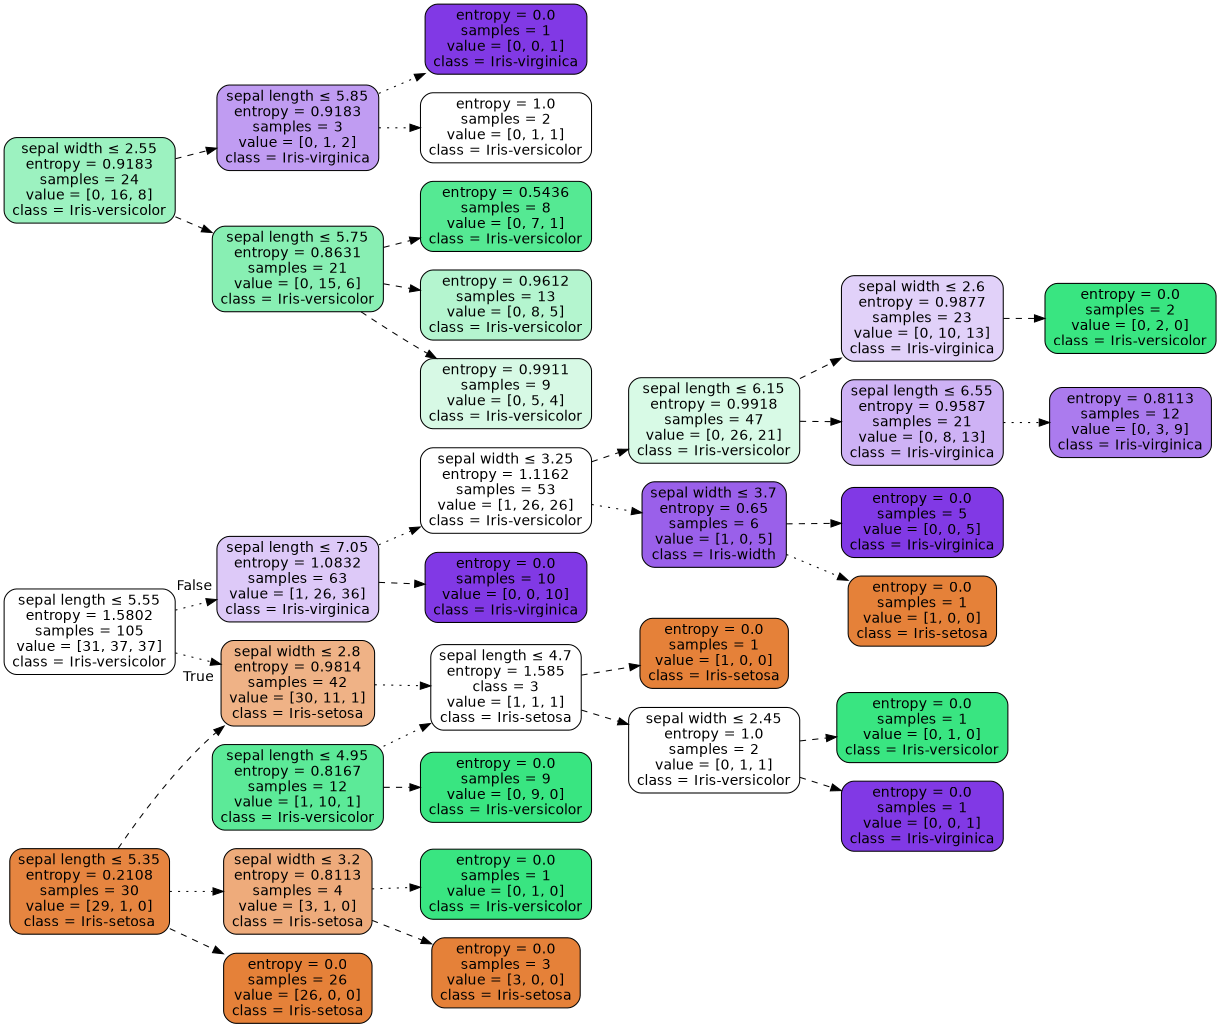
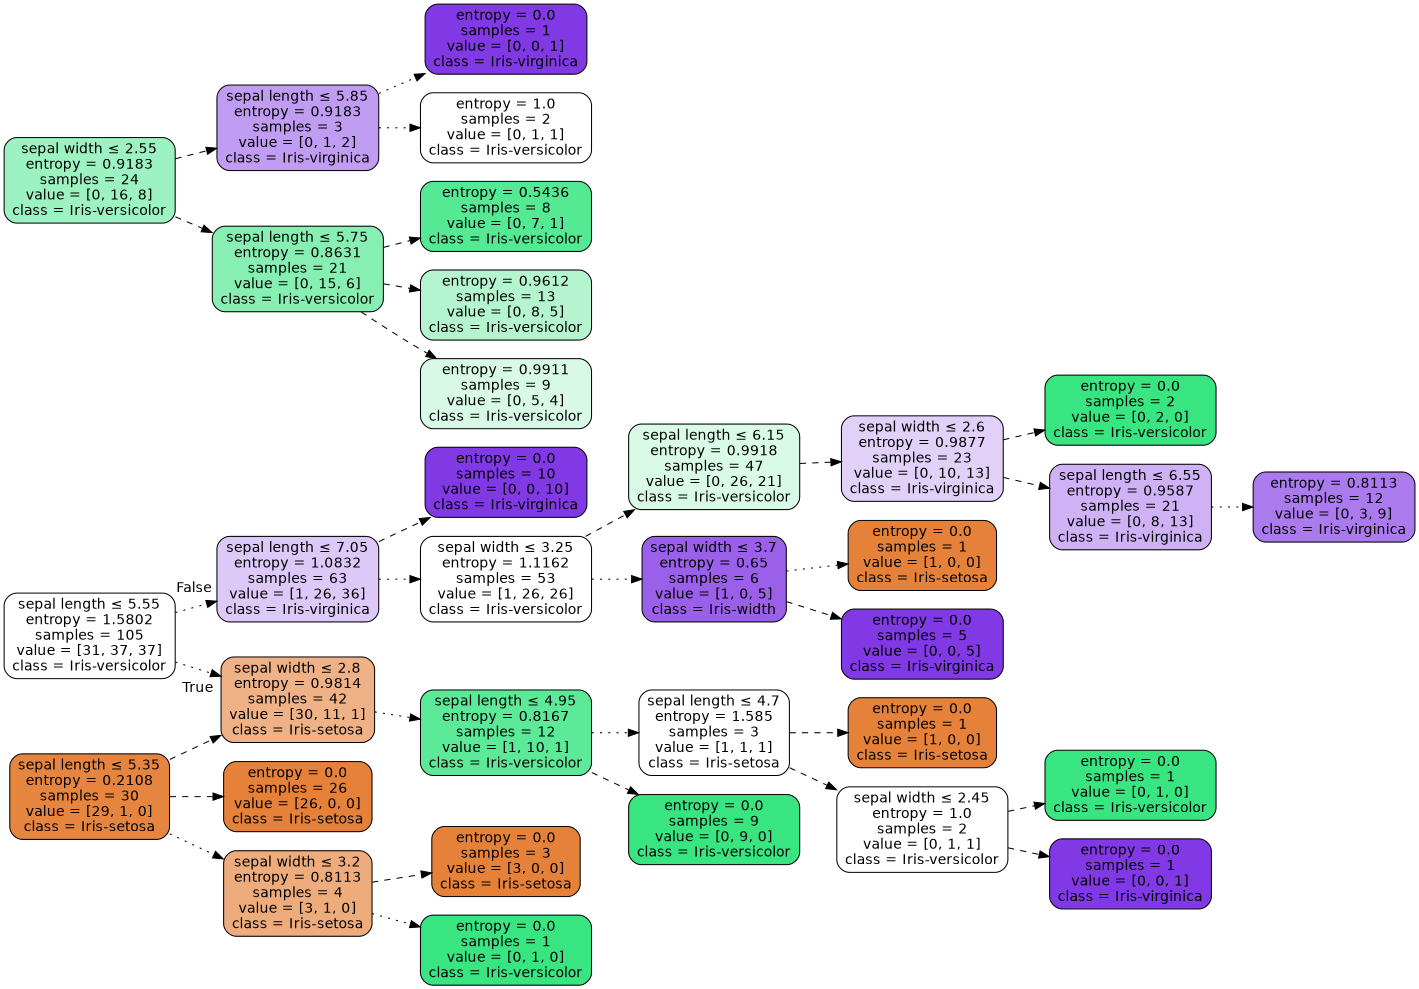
  digraph {
    rankdir=LR
    node [color=black fillcolor="#39e58100" fontname=helvetica shape=box style="filled, rounded"]
    edge [fontname=helvetica style=dashed]
    n1 [label=<sepal length &le; 5.55<br/>entropy = 1.5802<br/>samples = 105<br/>value = [31, 37, 37]<br/>class = Iris-versicolor>]
    n2 [fillcolor="#e581399c" label=<sepal width &le; 2.8<br/>entropy = 0.9814<br/>samples = 42<br/>value = [30, 11, 1]<br/>class = Iris-setosa>]
    n3 [fillcolor="#8139e545" label=<sepal length &le; 7.05<br/>entropy = 1.0832<br/>samples = 63<br/>value = [1, 26, 36]<br/>class = Iris-virginica>]
    n4 [fillcolor="#39e581d1" label=<sepal length &le; 4.95<br/>entropy = 0.8167<br/>samples = 12<br/>value = [1, 10, 1]<br/>class = Iris-versicolor>]
    n5 [label=<sepal width &le; 3.25<br/>entropy = 1.1162<br/>samples = 53<br/>value = [1, 26, 26]<br/>class = Iris-versicolor>]
    n6 [fillcolor="#8139e5ff" label=<entropy = 0.0<br/>samples = 10<br/>value = [0, 0, 10]<br/>class = Iris-virginica>]
-   n7 [fillcolor="#e5813900" label=<sepal length &le; 4.7<br/>entropy = 1.585<br/>class = 3<br/>value = [1, 1, 1]<br/>class = Iris-setosa>]
+   n7 [fillcolor="#e5813900" label=<sepal length &le; 4.7<br/>entropy = 1.585<br/>samples = 3<br/>value = [1, 1, 1]<br/>class = Iris-setosa>]
    n8 [fillcolor="#39e581ff" label=<entropy = 0.0<br/>samples = 9<br/>value = [0, 9, 0]<br/>class = Iris-versicolor>]
    n9 [fillcolor="#e58139f6" label=<sepal length &le; 5.35<br/>entropy = 0.2108<br/>samples = 30<br/>value = [29, 1, 0]<br/>class = Iris-setosa>]
    n10 [fillcolor="#e58139ff" label=<entropy = 0.0<br/>samples = 26<br/>value = [26, 0, 0]<br/>class = Iris-setosa>]
    n11 [fillcolor="#e58139aa" label=<sepal width &le; 3.2<br/>entropy = 0.8113<br/>samples = 4<br/>value = [3, 1, 0]<br/>class = Iris-setosa>]
    n12 [fillcolor="#e58139ff" label=<entropy = 0.0<br/>samples = 1<br/>value = [1, 0, 0]<br/>class = Iris-setosa>]
    n13 [label=<sepal width &le; 2.45<br/>entropy = 1.0<br/>samples = 2<br/>value = [0, 1, 1]<br/>class = Iris-versicolor>]
    n14 [fillcolor="#39e581ff" label=<entropy = 0.0<br/>samples = 1<br/>value = [0, 1, 0]<br/>class = Iris-versicolor>]
    n15 [fillcolor="#8139e5ff" label=<entropy = 0.0<br/>samples = 1<br/>value = [0, 0, 1]<br/>class = Iris-virginica>]
    n16 [fillcolor="#39e581ff" label=<entropy = 0.0<br/>samples = 1<br/>value = [0, 1, 0]<br/>class = Iris-versicolor>]
    n17 [fillcolor="#e58139ff" label=<entropy = 0.0<br/>samples = 3<br/>value = [3, 0, 0]<br/>class = Iris-setosa>]
    n18 [fillcolor="#39e58131" label=<sepal length &le; 6.15<br/>entropy = 0.9918<br/>samples = 47<br/>value = [0, 26, 21]<br/>class = Iris-versicolor>]
    n19 [fillcolor="#8139e5cc" label=<sepal width &le; 3.7<br/>entropy = 0.65<br/>samples = 6<br/>value = [1, 0, 5]<br/>class = Iris-width>]
    n20 [fillcolor="#8139e53b" label=<sepal width &le; 2.6<br/>entropy = 0.9877<br/>samples = 23<br/>value = [0, 10, 13]<br/>class = Iris-virginica>]
    n21 [fillcolor="#8139e5ff" label=<entropy = 0.0<br/>samples = 5<br/>value = [0, 0, 5]<br/>class = Iris-virginica>]
    n22 [fillcolor="#e58139ff" label=<entropy = 0.0<br/>samples = 1<br/>value = [1, 0, 0]<br/>class = Iris-setosa>]
    n23 [fillcolor="#39e5817f" label=<sepal width &le; 2.55<br/>entropy = 0.9183<br/>samples = 24<br/>value = [0, 16, 8]<br/>class = Iris-versicolor>]
    n24 [fillcolor="#8139e57f" label=<sepal length &le; 5.85<br/>entropy = 0.9183<br/>samples = 3<br/>value = [0, 1, 2]<br/>class = Iris-virginica>]
    n25 [fillcolor="#39e58199" label=<sepal length &le; 5.75<br/>entropy = 0.8631<br/>samples = 21<br/>value = [0, 15, 6]<br/>class = Iris-versicolor>]
    n26 [fillcolor="#39e581ff" label=<entropy = 0.0<br/>samples = 2<br/>value = [0, 2, 0]<br/>class = Iris-versicolor>]
    n27 [fillcolor="#8139e562" label=<sepal length &le; 6.55<br/>entropy = 0.9587<br/>samples = 21<br/>value = [0, 8, 13]<br/>class = Iris-virginica>]
    n28 [fillcolor="#8139e5ff" label=<entropy = 0.0<br/>samples = 1<br/>value = [0, 0, 1]<br/>class = Iris-virginica>]
    n29 [label=<entropy = 1.0<br/>samples = 2<br/>value = [0, 1, 1]<br/>class = Iris-versicolor>]
    n30 [fillcolor="#39e581db" label=<entropy = 0.5436<br/>samples = 8<br/>value = [0, 7, 1]<br/>class = Iris-versicolor>]
    n31 [fillcolor="#39e58160" label=<entropy = 0.9612<br/>samples = 13<br/>value = [0, 8, 5]<br/>class = Iris-versicolor>]
    n32 [fillcolor="#39e58133" label=<entropy = 0.9911<br/>samples = 9<br/>value = [0, 5, 4]<br/>class = Iris-versicolor>]
    n33 [fillcolor="#8139e5aa" label=<entropy = 0.8113<br/>samples = 12<br/>value = [0, 3, 9]<br/>class = Iris-virginica>]
    n1 -> n2 [headlabel=True labelangle=45 labeldistance=2.5 style=dotted]
    n1 -> n3 [headlabel=False labelangle=-45 labeldistance=2.5 style=dotted]
-   n2 -> n7 [style=dotted]
+   n2 -> n4 [style=dotted]
    n3 -> n5 [style=dotted]
    n3 -> n6
    n4 -> n7 [style=dotted]
    n4 -> n8
    n5 -> n18
    n5 -> n19 [style=dotted]
    n7 -> n12
    n7 -> n13
    n9 -> n2
    n9 -> n10
    n9 -> n11 [style=dotted]
    n11 -> n16 [style=dotted]
    n11 -> n17
    n13 -> n14
    n13 -> n15
    n18 -> n20
    n19 -> n21
    n19 -> n22 [style=dotted]
    n20 -> n26
-   n18 -> n27
+   n20 -> n27
    n23 -> n24
    n23 -> n25
    n24 -> n28 [style=dotted]
    n24 -> n29 [style=dotted]
    n25 -> n30
    n25 -> n31
    n25 -> n32
    n27 -> n33 [style=dotted]
  }
